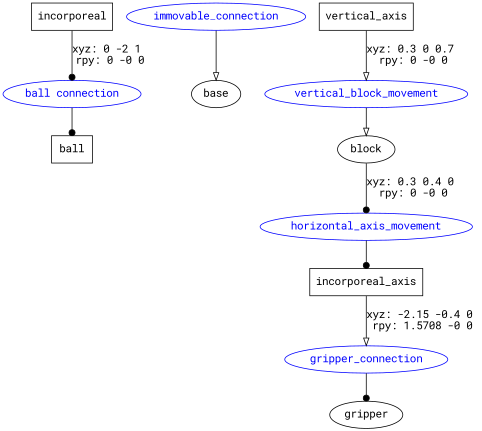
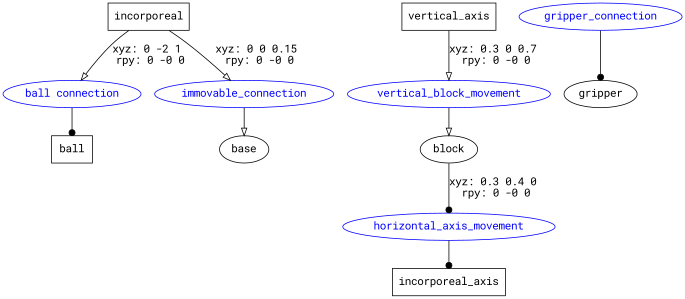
  digraph {
    fontname="Roboto Mono"
    node [fontname="Roboto Mono" shape=ellipse]
    edge [arrowhead=onormal fontname="Roboto Mono"]
    n1 [label=incorporeal shape=box]
    "ball connection" [color=blue fontcolor=blue]
    immovable_connection [color=blue fontcolor=blue]
    n4 [label=ball shape=box]
    n5 [label=base]
    n6 [label=vertical_axis shape=box]
    vertical_block_movement [color=blue fontcolor=blue]
    n8 [label=block]
    horizontal_axis_movement [color=blue fontcolor=blue]
    n10 [label=incorporeal_axis shape=box]
    gripper_connection [color=blue fontcolor=blue]
    n12 [label=gripper]
-   n1 -> "ball connection" [arrowhead=dot label="xyz: 0 -2 1 \nrpy: 0 -0 0"]
+   n1 -> "ball connection" [label="xyz: 0 -2 1 \nrpy: 0 -0 0"]
+   n1 -> immovable_connection [label="xyz: 0 0 0.15 \nrpy: 0 -0 0"]
    "ball connection" -> n4 [arrowhead=dot]
    immovable_connection -> n5
    n6 -> vertical_block_movement [label="xyz: 0.3 0 0.7 \nrpy: 0 -0 0"]
    vertical_block_movement -> n8
    n8 -> horizontal_axis_movement [arrowhead=dot label="xyz: 0.3 0.4 0 \nrpy: 0 -0 0"]
    horizontal_axis_movement -> n10 [arrowhead=dot]
-   n10 -> gripper_connection [label="xyz: -2.15 -0.4 0 \nrpy: 1.5708 -0 0"]
    gripper_connection -> n12 [arrowhead=dot]
  }
